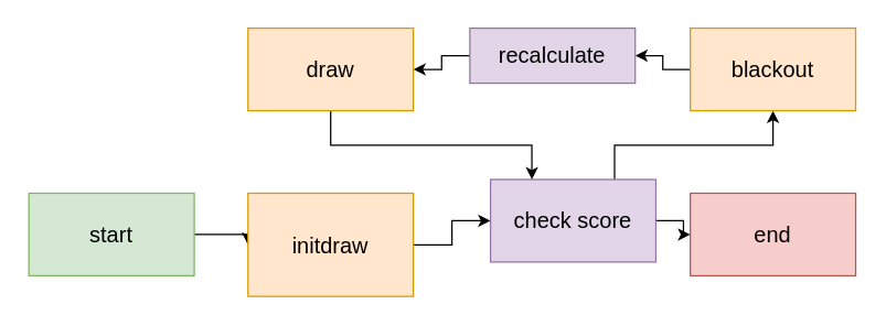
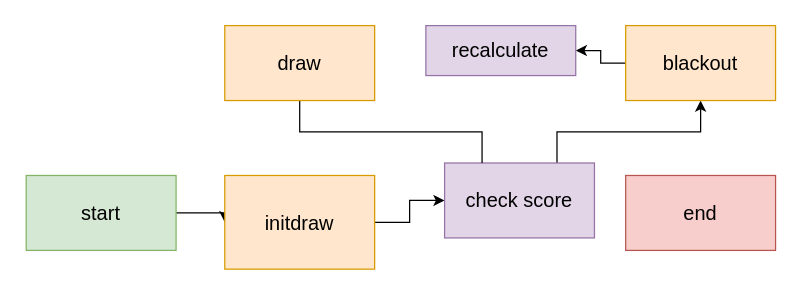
  <mxCell id="0" />
  <mxCell id="1" parent="0" />
  <mxCell id="2" style="edgeStyle=orthogonalEdgeStyle;rounded=0;orthogonalLoop=1;jettySize=auto;html=1;exitX=1;exitY=0.5;exitDx=0;exitDy=0;entryX=0;entryY=0.5;entryDx=0;entryDy=0;fontSize=16;" edge="1" parent="1" source="3" target="5"><mxGeometry relative="1" as="geometry" /></mxCell>
  <mxCell id="3" value="&lt;font style=&quot;font-size: 16px&quot;&gt;start&lt;/font&gt;" style="rounded=0;whiteSpace=wrap;html=1;fontSize=16;fillColor=#d5e8d4;strokeColor=#82b366;" vertex="1" parent="1"><mxGeometry x="20" y="140" width="120" height="60" as="geometry" /></mxCell>
  <mxCell id="4" value="" style="edgeStyle=orthogonalEdgeStyle;rounded=0;orthogonalLoop=1;jettySize=auto;html=1;fontSize=16;" edge="1" parent="1" source="5" target="8"><mxGeometry relative="1" as="geometry" /></mxCell>
  <mxCell id="5" value="initdraw" style="rounded=0;whiteSpace=wrap;html=1;fontSize=16;fillColor=#ffe6cc;strokeColor=#d79b00;" vertex="1" parent="1"><mxGeometry x="179" y="140" width="120" height="75" as="geometry" /></mxCell>
- <mxCell id="6" value="" style="edgeStyle=orthogonalEdgeStyle;rounded=0;orthogonalLoop=1;jettySize=auto;html=1;fontSize=16;" edge="1" parent="1" source="8" target="15"><mxGeometry relative="1" as="geometry" /></mxCell>
  <mxCell id="7" style="edgeStyle=orthogonalEdgeStyle;rounded=0;orthogonalLoop=1;jettySize=auto;html=1;exitX=0.75;exitY=0;exitDx=0;exitDy=0;entryX=0.5;entryY=1;entryDx=0;entryDy=0;fontSize=16;" edge="1" parent="1" source="8" target="10"><mxGeometry relative="1" as="geometry" /></mxCell>
  <mxCell id="8" value="check score" style="rounded=0;whiteSpace=wrap;html=1;fontSize=16;fillColor=#e1d5e7;strokeColor=#9673a6;" vertex="1" parent="1"><mxGeometry x="355" y="130" width="120" height="60" as="geometry" /></mxCell>
  <mxCell id="9" style="edgeStyle=orthogonalEdgeStyle;rounded=0;orthogonalLoop=1;jettySize=auto;html=1;exitX=0;exitY=0.5;exitDx=0;exitDy=0;entryX=1;entryY=0.5;entryDx=0;entryDy=0;fontSize=16;" edge="1" parent="1" source="10" target="12"><mxGeometry relative="1" as="geometry" /></mxCell>
  <mxCell id="10" value="blackout" style="rounded=0;whiteSpace=wrap;html=1;fontSize=16;fillColor=#ffe6cc;strokeColor=#d79b00;" vertex="1" parent="1"><mxGeometry x="500" y="20" width="120" height="60" as="geometry" /></mxCell>
- <mxCell id="11" style="edgeStyle=orthogonalEdgeStyle;rounded=0;orthogonalLoop=1;jettySize=auto;html=1;exitX=0;exitY=0.5;exitDx=0;exitDy=0;fontSize=16;" edge="1" parent="1" source="12" target="14"><mxGeometry relative="1" as="geometry" /></mxCell>
  <mxCell id="12" value="recalculate" style="rounded=0;whiteSpace=wrap;html=1;fontSize=16;fillColor=#e1d5e7;strokeColor=#9673a6;" vertex="1" parent="1"><mxGeometry x="340" y="20" width="120" height="40" as="geometry" /></mxCell>
- <mxCell id="13" style="edgeStyle=orthogonalEdgeStyle;rounded=0;orthogonalLoop=1;jettySize=auto;html=1;exitX=0.5;exitY=1;exitDx=0;exitDy=0;entryX=0.25;entryY=0;entryDx=0;entryDy=0;fontSize=16;" edge="1" parent="1" source="14" target="8"><mxGeometry relative="1" as="geometry" /></mxCell>
+ <mxCell id="13" style="edgeStyle=orthogonalEdgeStyle;rounded=0;orthogonalLoop=1;jettySize=auto;html=1;exitX=0.5;exitY=1;exitDx=0;exitDy=0;entryX=0.25;entryY=0;entryDx=0;entryDy=0;fontSize=16;endArrow=none;" edge="1" parent="1" source="14" target="8"><mxGeometry relative="1" as="geometry" /></mxCell>
  <mxCell id="14" value="draw" style="rounded=0;whiteSpace=wrap;html=1;fontSize=16;fillColor=#ffe6cc;strokeColor=#d79b00;" vertex="1" parent="1"><mxGeometry x="179" y="20" width="120" height="60" as="geometry" /></mxCell>
  <mxCell id="15" value="end" style="rounded=0;whiteSpace=wrap;html=1;fontSize=16;fillColor=#f8cecc;strokeColor=#b85450;" vertex="1" parent="1"><mxGeometry x="500" y="140" width="120" height="60" as="geometry" /></mxCell>
